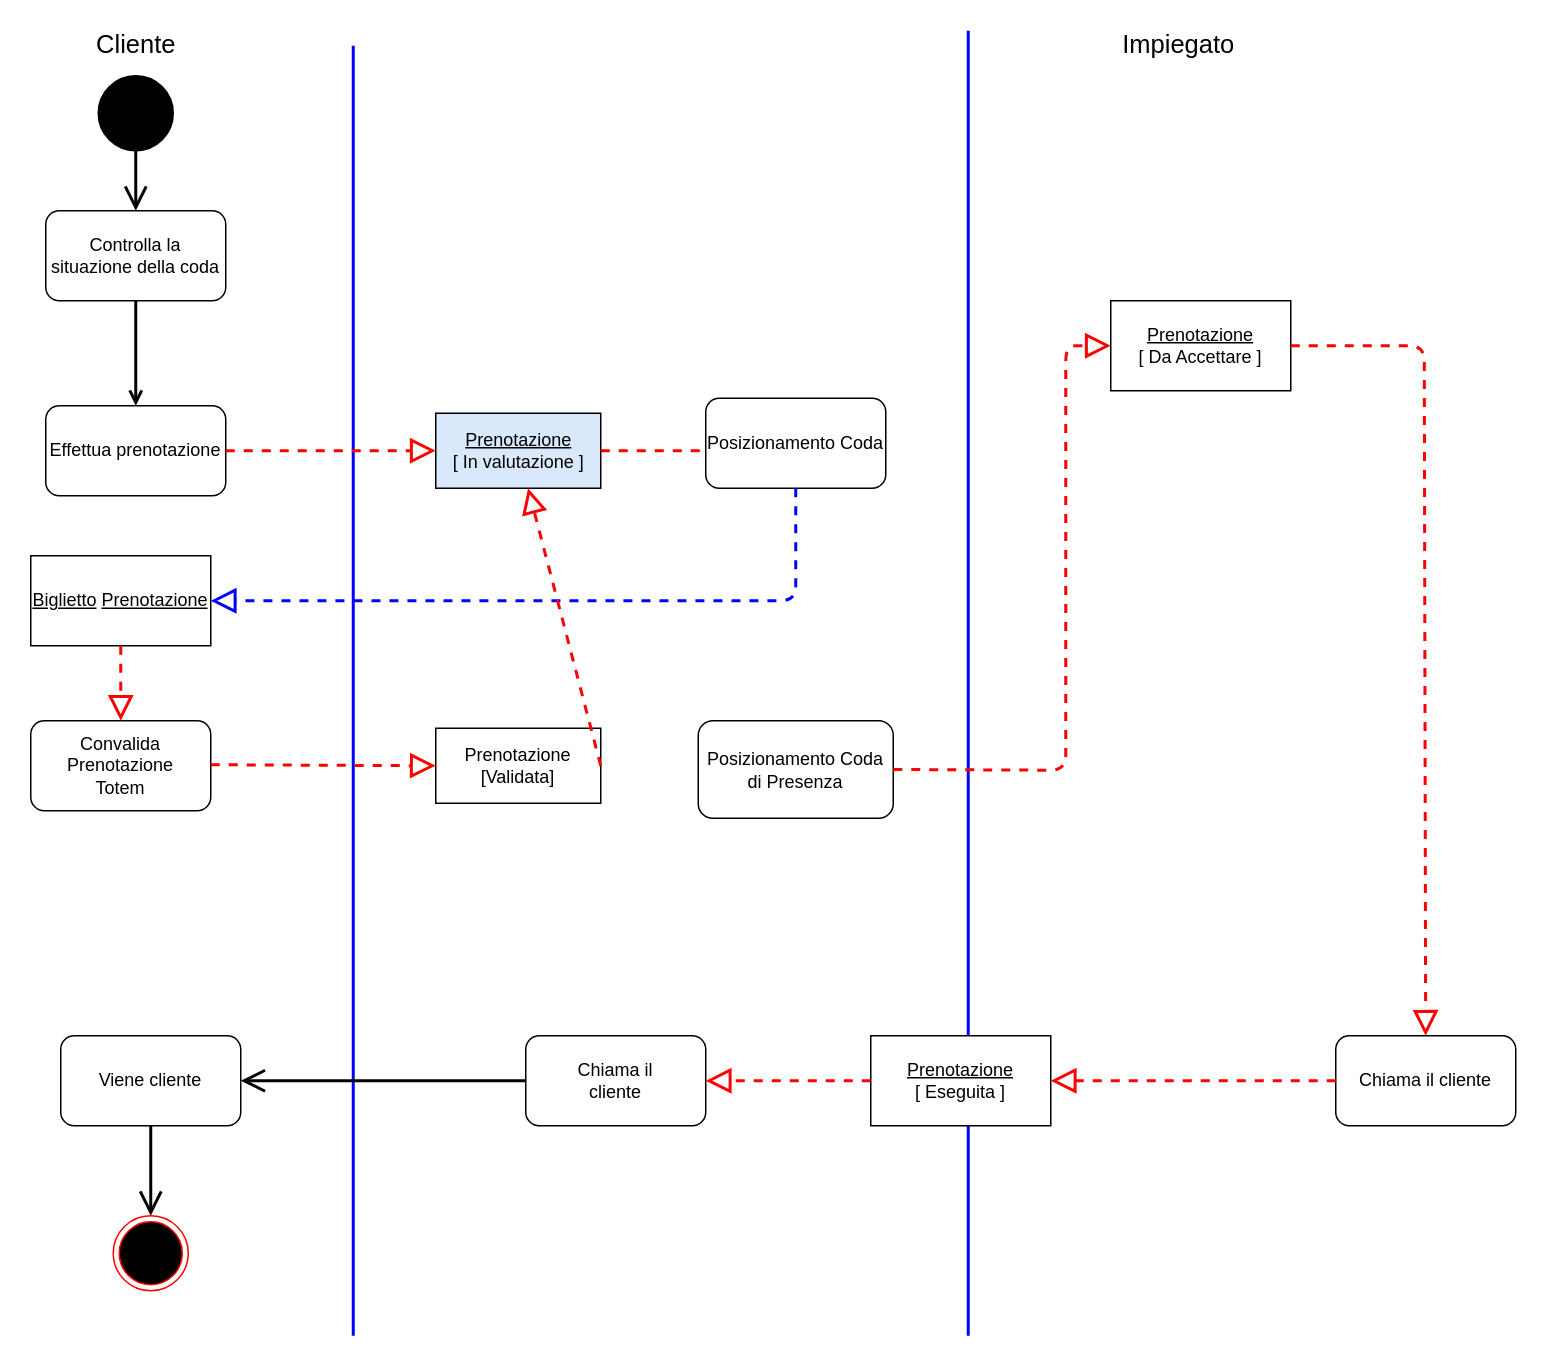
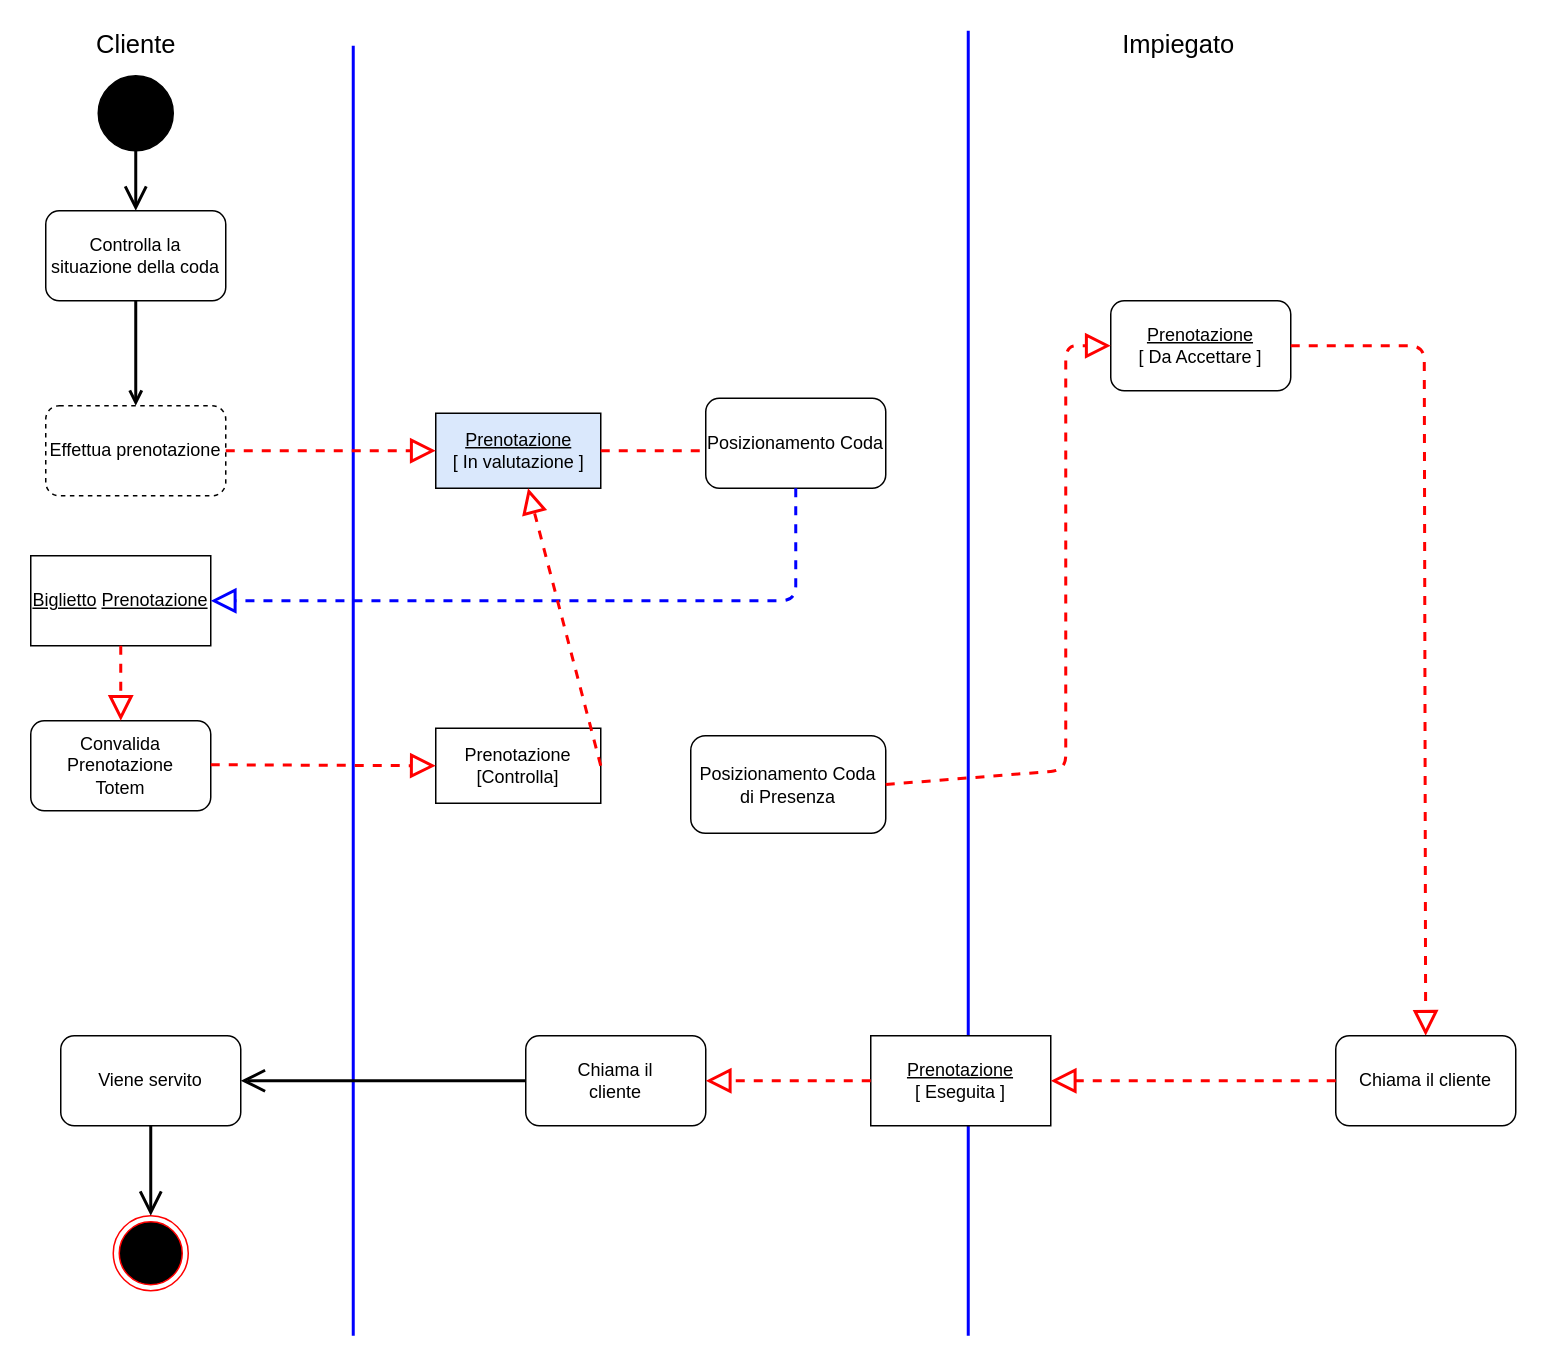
  <mxCell id="0" />
  <mxCell id="1" parent="0" />
  <mxCell id="2" value="" style="ellipse;whiteSpace=wrap;html=1;aspect=fixed;fillColor=#000000;" parent="1" vertex="1"><mxGeometry x="65" y="50" width="50" height="50" as="geometry" /></mxCell>
  <mxCell id="3" value="" style="endArrow=open;endFill=1;endSize=12;html=1;exitX=0.5;exitY=1;exitDx=0;exitDy=0;entryX=0.5;entryY=0;entryDx=0;entryDy=0;strokeWidth=2;" parent="1" source="2" target="5" edge="1"><mxGeometry width="160" relative="1" as="geometry"><mxPoint x="335" y="140" as="sourcePoint" /><mxPoint x="89.09" y="85" as="targetPoint" /></mxGeometry></mxCell>
  <mxCell id="4" value="&lt;font style=&quot;font-size: 17px&quot;&gt;Cliente&lt;/font&gt;" style="text;html=1;align=center;verticalAlign=middle;resizable=0;points=[];autosize=1;" parent="1" vertex="1"><mxGeometry x="55" y="20" width="70" height="20" as="geometry" /></mxCell>
  <mxCell id="5" value="Controlla la situazione della coda" style="rounded=1;whiteSpace=wrap;html=1;strokeWidth=1;fillColor=#FFFFFF;" parent="1" vertex="1"><mxGeometry x="30" y="140" width="120" height="60" as="geometry" /></mxCell>
- <mxCell id="6" value="Viene cliente" style="rounded=1;whiteSpace=wrap;html=1;strokeWidth=1;fillColor=#FFFFFF;" parent="1" vertex="1"><mxGeometry x="40" y="690" width="120" height="60" as="geometry" /></mxCell>
+ <mxCell id="6" value="Viene servito" style="rounded=1;whiteSpace=wrap;html=1;strokeWidth=1;fillColor=#FFFFFF;" parent="1" vertex="1"><mxGeometry x="40" y="690" width="120" height="60" as="geometry" /></mxCell>
  <mxCell id="7" value="" style="line;strokeWidth=2;direction=south;html=1;fillColor=#FFFFFF;strokeColor=#0000FF;" parent="1" vertex="1"><mxGeometry x="230" y="30" width="10" height="860" as="geometry" /></mxCell>
  <mxCell id="8" value="" style="ellipse;html=1;shape=endState;fillColor=#000000;strokeColor=#ff0000;" parent="1" vertex="1"><mxGeometry x="75" y="810" width="50" height="50" as="geometry" /></mxCell>
  <mxCell id="9" value="" style="endArrow=open;endFill=1;endSize=12;html=1;exitX=0.5;exitY=1;exitDx=0;exitDy=0;entryX=0.5;entryY=0;entryDx=0;entryDy=0;strokeWidth=2;" parent="1" source="6" target="8" edge="1"><mxGeometry width="160" relative="1" as="geometry"><mxPoint x="95" y="630" as="sourcePoint" /><mxPoint x="255" y="630" as="targetPoint" /></mxGeometry></mxCell>
  <mxCell id="10" value="&lt;font style=&quot;font-size: 17px&quot;&gt;Impiegato&lt;/font&gt;" style="text;html=1;align=center;verticalAlign=middle;resizable=0;points=[];autosize=1;" parent="1" vertex="1"><mxGeometry x="740" y="20" width="90" height="20" as="geometry" /></mxCell>
  <mxCell id="11" value="&lt;div&gt;Chiama il &lt;br&gt;&lt;/div&gt;&lt;div&gt;cliente&lt;/div&gt;" style="rounded=1;whiteSpace=wrap;html=1;" parent="1" vertex="1"><mxGeometry x="350" y="690" width="120" height="60" as="geometry" /></mxCell>
  <mxCell id="12" value="&lt;div&gt;&lt;u&gt;Prenotazione&lt;/u&gt;&lt;/div&gt;&lt;div&gt;[ In valutazione ]&lt;br&gt;&lt;/div&gt;" style="html=1;fillColor=#dae8fc;" parent="1" vertex="1"><mxGeometry x="290" y="275" width="110" height="50" as="geometry" /></mxCell>
  <mxCell id="13" value="" style="endArrow=block;dashed=1;endFill=0;endSize=12;html=1;exitX=1;exitY=0.5;exitDx=0;exitDy=0;strokeWidth=2;strokeColor=#FF0000;" parent="1" source="12" target="14" edge="1"><mxGeometry width="160" relative="1" as="geometry"><mxPoint x="440" y="310" as="sourcePoint" /><mxPoint x="490" y="300" as="targetPoint" /><Array as="points"><mxPoint x="495" y="300" /></Array></mxGeometry></mxCell>
  <mxCell id="14" value="Posizionamento Coda" style="rounded=1;whiteSpace=wrap;html=1;" parent="1" vertex="1"><mxGeometry x="470" y="265" width="120" height="60" as="geometry" /></mxCell>
  <mxCell id="15" value="" style="line;strokeWidth=2;direction=south;html=1;fillColor=#FFFFFF;strokeColor=#0000FF;" parent="1" vertex="1"><mxGeometry x="640" y="20" width="10" height="870" as="geometry" /></mxCell>
- <mxCell id="16" value="&lt;div&gt;&lt;u&gt;Prenotazione&lt;/u&gt;&lt;/div&gt;&lt;div&gt;[ Da Accettare ]&lt;br&gt;&lt;/div&gt;" style="rounded=0;whiteSpace=wrap;html=1;" parent="1" vertex="1"><mxGeometry x="740" y="200" width="120" height="60" as="geometry" /></mxCell>
+ <mxCell id="16" value="&lt;div&gt;&lt;u&gt;Prenotazione&lt;/u&gt;&lt;/div&gt;&lt;div&gt;[ Da Accettare ]&lt;br&gt;&lt;/div&gt;" style="whiteSpace=wrap;html=1;rounded=1;" parent="1" vertex="1"><mxGeometry x="740" y="200" width="120" height="60" as="geometry" /></mxCell>
  <mxCell id="17" value="" style="endArrow=block;dashed=1;endFill=0;endSize=12;html=1;exitX=1;exitY=0.5;exitDx=0;exitDy=0;strokeWidth=2;strokeColor=#FF0000;" parent="1" source="16" target="18" edge="1"><mxGeometry width="160" relative="1" as="geometry"><mxPoint x="920" y="210" as="sourcePoint" /><mxPoint x="950" y="610" as="targetPoint" /><Array as="points"><mxPoint x="949" y="230" /></Array></mxGeometry></mxCell>
  <mxCell id="18" value="Chiama il cliente" style="rounded=1;whiteSpace=wrap;html=1;" parent="1" vertex="1"><mxGeometry x="890" y="690" width="120" height="60" as="geometry" /></mxCell>
  <mxCell id="19" value="&lt;div&gt;&lt;u&gt;Prenotazione&lt;/u&gt;&lt;/div&gt;&lt;div&gt;[ Eseguita ]&lt;br&gt;&lt;/div&gt;" style="rounded=0;whiteSpace=wrap;html=1;" parent="1" vertex="1"><mxGeometry x="580" y="690" width="120" height="60" as="geometry" /></mxCell>
  <mxCell id="20" value="&lt;div&gt;&lt;u&gt;Biglietto&lt;/u&gt; &lt;u&gt;Prenotazione&lt;/u&gt;&lt;br&gt;&lt;/div&gt;" style="rounded=0;whiteSpace=wrap;html=1;" parent="1" vertex="1"><mxGeometry x="20" y="370" width="120" height="60" as="geometry" /></mxCell>
  <mxCell id="21" value="" style="endArrow=block;dashed=1;endFill=0;endSize=12;html=1;strokeWidth=2;exitX=0.5;exitY=1;exitDx=0;exitDy=0;entryX=1;entryY=0.5;entryDx=0;entryDy=0;strokeColor=#0000FF;" parent="1" source="14" target="20" edge="1"><mxGeometry width="160" relative="1" as="geometry"><mxPoint x="450" y="500" as="sourcePoint" /><mxPoint x="610" y="500" as="targetPoint" /><Array as="points"><mxPoint x="530" y="400" /></Array></mxGeometry></mxCell>
  <mxCell id="22" value="" style="endArrow=block;dashed=1;endFill=0;endSize=12;html=1;exitX=0;exitY=0.5;exitDx=0;exitDy=0;strokeWidth=2;strokeColor=#FF0000;entryX=1;entryY=0.5;entryDx=0;entryDy=0;" parent="1" source="19" target="11" edge="1"><mxGeometry width="160" relative="1" as="geometry"><mxPoint x="530" y="600" as="sourcePoint" /><mxPoint x="660" y="600" as="targetPoint" /></mxGeometry></mxCell>
  <mxCell id="23" value="" style="endArrow=block;dashed=1;endFill=0;endSize=12;html=1;exitX=0;exitY=0.5;exitDx=0;exitDy=0;strokeWidth=2;strokeColor=#FF0000;entryX=1;entryY=0.5;entryDx=0;entryDy=0;" parent="1" source="18" target="19" edge="1"><mxGeometry width="160" relative="1" as="geometry"><mxPoint x="810" y="620" as="sourcePoint" /><mxPoint x="940" y="620" as="targetPoint" /></mxGeometry></mxCell>
  <mxCell id="24" value="" style="endArrow=open;endFill=1;endSize=12;html=1;strokeColor=#000000;strokeWidth=2;exitX=0;exitY=0.5;exitDx=0;exitDy=0;entryX=1;entryY=0.5;entryDx=0;entryDy=0;" parent="1" source="11" target="6" edge="1"><mxGeometry width="160" relative="1" as="geometry"><mxPoint x="280" y="650" as="sourcePoint" /><mxPoint x="440" y="650" as="targetPoint" /></mxGeometry></mxCell>
- <mxCell id="25" value="&lt;span&gt;Effettua prenotazione&lt;/span&gt;" style="rounded=1;whiteSpace=wrap;html=1;" parent="1" vertex="1"><mxGeometry x="30" y="270" width="120" height="60" as="geometry" /></mxCell>
+ <mxCell id="25" value="&lt;span&gt;Effettua prenotazione&lt;/span&gt;" style="rounded=1;whiteSpace=wrap;html=1;dashed=1;" parent="1" vertex="1"><mxGeometry x="30" y="270" width="120" height="60" as="geometry" /></mxCell>
  <mxCell id="26" value="" style="endArrow=block;dashed=1;endFill=0;endSize=12;html=1;exitX=1;exitY=0.5;exitDx=0;exitDy=0;strokeWidth=2;strokeColor=#FF0000;entryX=0;entryY=0.5;entryDx=0;entryDy=0;" parent="1" source="25" target="12" edge="1"><mxGeometry width="160" relative="1" as="geometry"><mxPoint x="190" y="260" as="sourcePoint" /><mxPoint x="190" y="330" as="targetPoint" /></mxGeometry></mxCell>
  <mxCell id="27" value="" style="endArrow=open;html=1;exitX=0.5;exitY=1;exitDx=0;exitDy=0;entryX=0.5;entryY=0;entryDx=0;entryDy=0;strokeWidth=2;" parent="1" source="5" target="25" edge="1"><mxGeometry width="50" height="50" relative="1" as="geometry"><mxPoint x="300" y="270" as="sourcePoint" /><mxPoint x="350" y="220" as="targetPoint" /></mxGeometry></mxCell>
  <mxCell id="28" value="Convalida Prenotazione&lt;br&gt;Totem" style="rounded=1;whiteSpace=wrap;html=1;" vertex="1" parent="1"><mxGeometry x="20" y="480" width="120" height="60" as="geometry" /></mxCell>
  <mxCell id="29" value="" style="endArrow=block;dashed=1;endFill=0;endSize=12;html=1;exitX=0.5;exitY=1;exitDx=0;exitDy=0;strokeWidth=2;strokeColor=#FF0000;entryX=0.5;entryY=0;entryDx=0;entryDy=0;" edge="1" parent="1" source="20" target="28"><mxGeometry width="160" relative="1" as="geometry"><mxPoint x="160" y="310" as="sourcePoint" /><mxPoint x="300" y="310" as="targetPoint" /></mxGeometry></mxCell>
- <mxCell id="30" value="Prenotazione&lt;br&gt;[Validata]" style="rounded=0;whiteSpace=wrap;html=1;" vertex="1" parent="1"><mxGeometry x="290" y="485" width="110" height="50" as="geometry" /></mxCell>
+ <mxCell id="30" value="Prenotazione&lt;br&gt;[Controlla]" style="rounded=0;whiteSpace=wrap;html=1;" vertex="1" parent="1"><mxGeometry x="290" y="485" width="110" height="50" as="geometry" /></mxCell>
  <mxCell id="31" value="" style="endArrow=block;dashed=1;endFill=0;endSize=12;html=1;exitX=1;exitY=0.5;exitDx=0;exitDy=0;strokeWidth=2;strokeColor=#FF0000;entryX=0;entryY=0.5;entryDx=0;entryDy=0;" edge="1" parent="1" target="30"><mxGeometry width="160" relative="1" as="geometry"><mxPoint x="140" y="509.33" as="sourcePoint" /><mxPoint x="280" y="509.33" as="targetPoint" /></mxGeometry></mxCell>
- <mxCell id="32" value="Posizionamento Coda di Presenza" style="rounded=1;whiteSpace=wrap;html=1;" vertex="1" parent="1"><mxGeometry x="465" y="480" width="130" height="65" as="geometry" /></mxCell>
+ <mxCell id="32" value="Posizionamento Coda di Presenza" style="rounded=1;whiteSpace=wrap;html=1;" vertex="1" parent="1"><mxGeometry x="460" y="490" width="130" height="65" as="geometry" /></mxCell>
  <mxCell id="33" value="" style="endArrow=block;dashed=1;endFill=0;endSize=12;html=1;exitX=1;exitY=0.5;exitDx=0;exitDy=0;strokeWidth=2;strokeColor=#FF0000;" edge="1" parent="1" source="30" target="12"><mxGeometry width="160" relative="1" as="geometry"><mxPoint x="420" y="590" as="sourcePoint" /><mxPoint x="570" y="590.67" as="targetPoint" /></mxGeometry></mxCell>
  <mxCell id="34" value="" style="endArrow=block;dashed=1;endFill=0;endSize=12;html=1;strokeWidth=2;strokeColor=#FF0000;exitX=1;exitY=0.5;exitDx=0;exitDy=0;entryX=0;entryY=0.5;entryDx=0;entryDy=0;" edge="1" parent="1" source="32" target="16"><mxGeometry width="160" relative="1" as="geometry"><mxPoint x="810" y="540" as="sourcePoint" /><mxPoint x="860" y="590" as="targetPoint" /><Array as="points"><mxPoint x="710" y="513" /><mxPoint x="710" y="230" /></Array></mxGeometry></mxCell>
